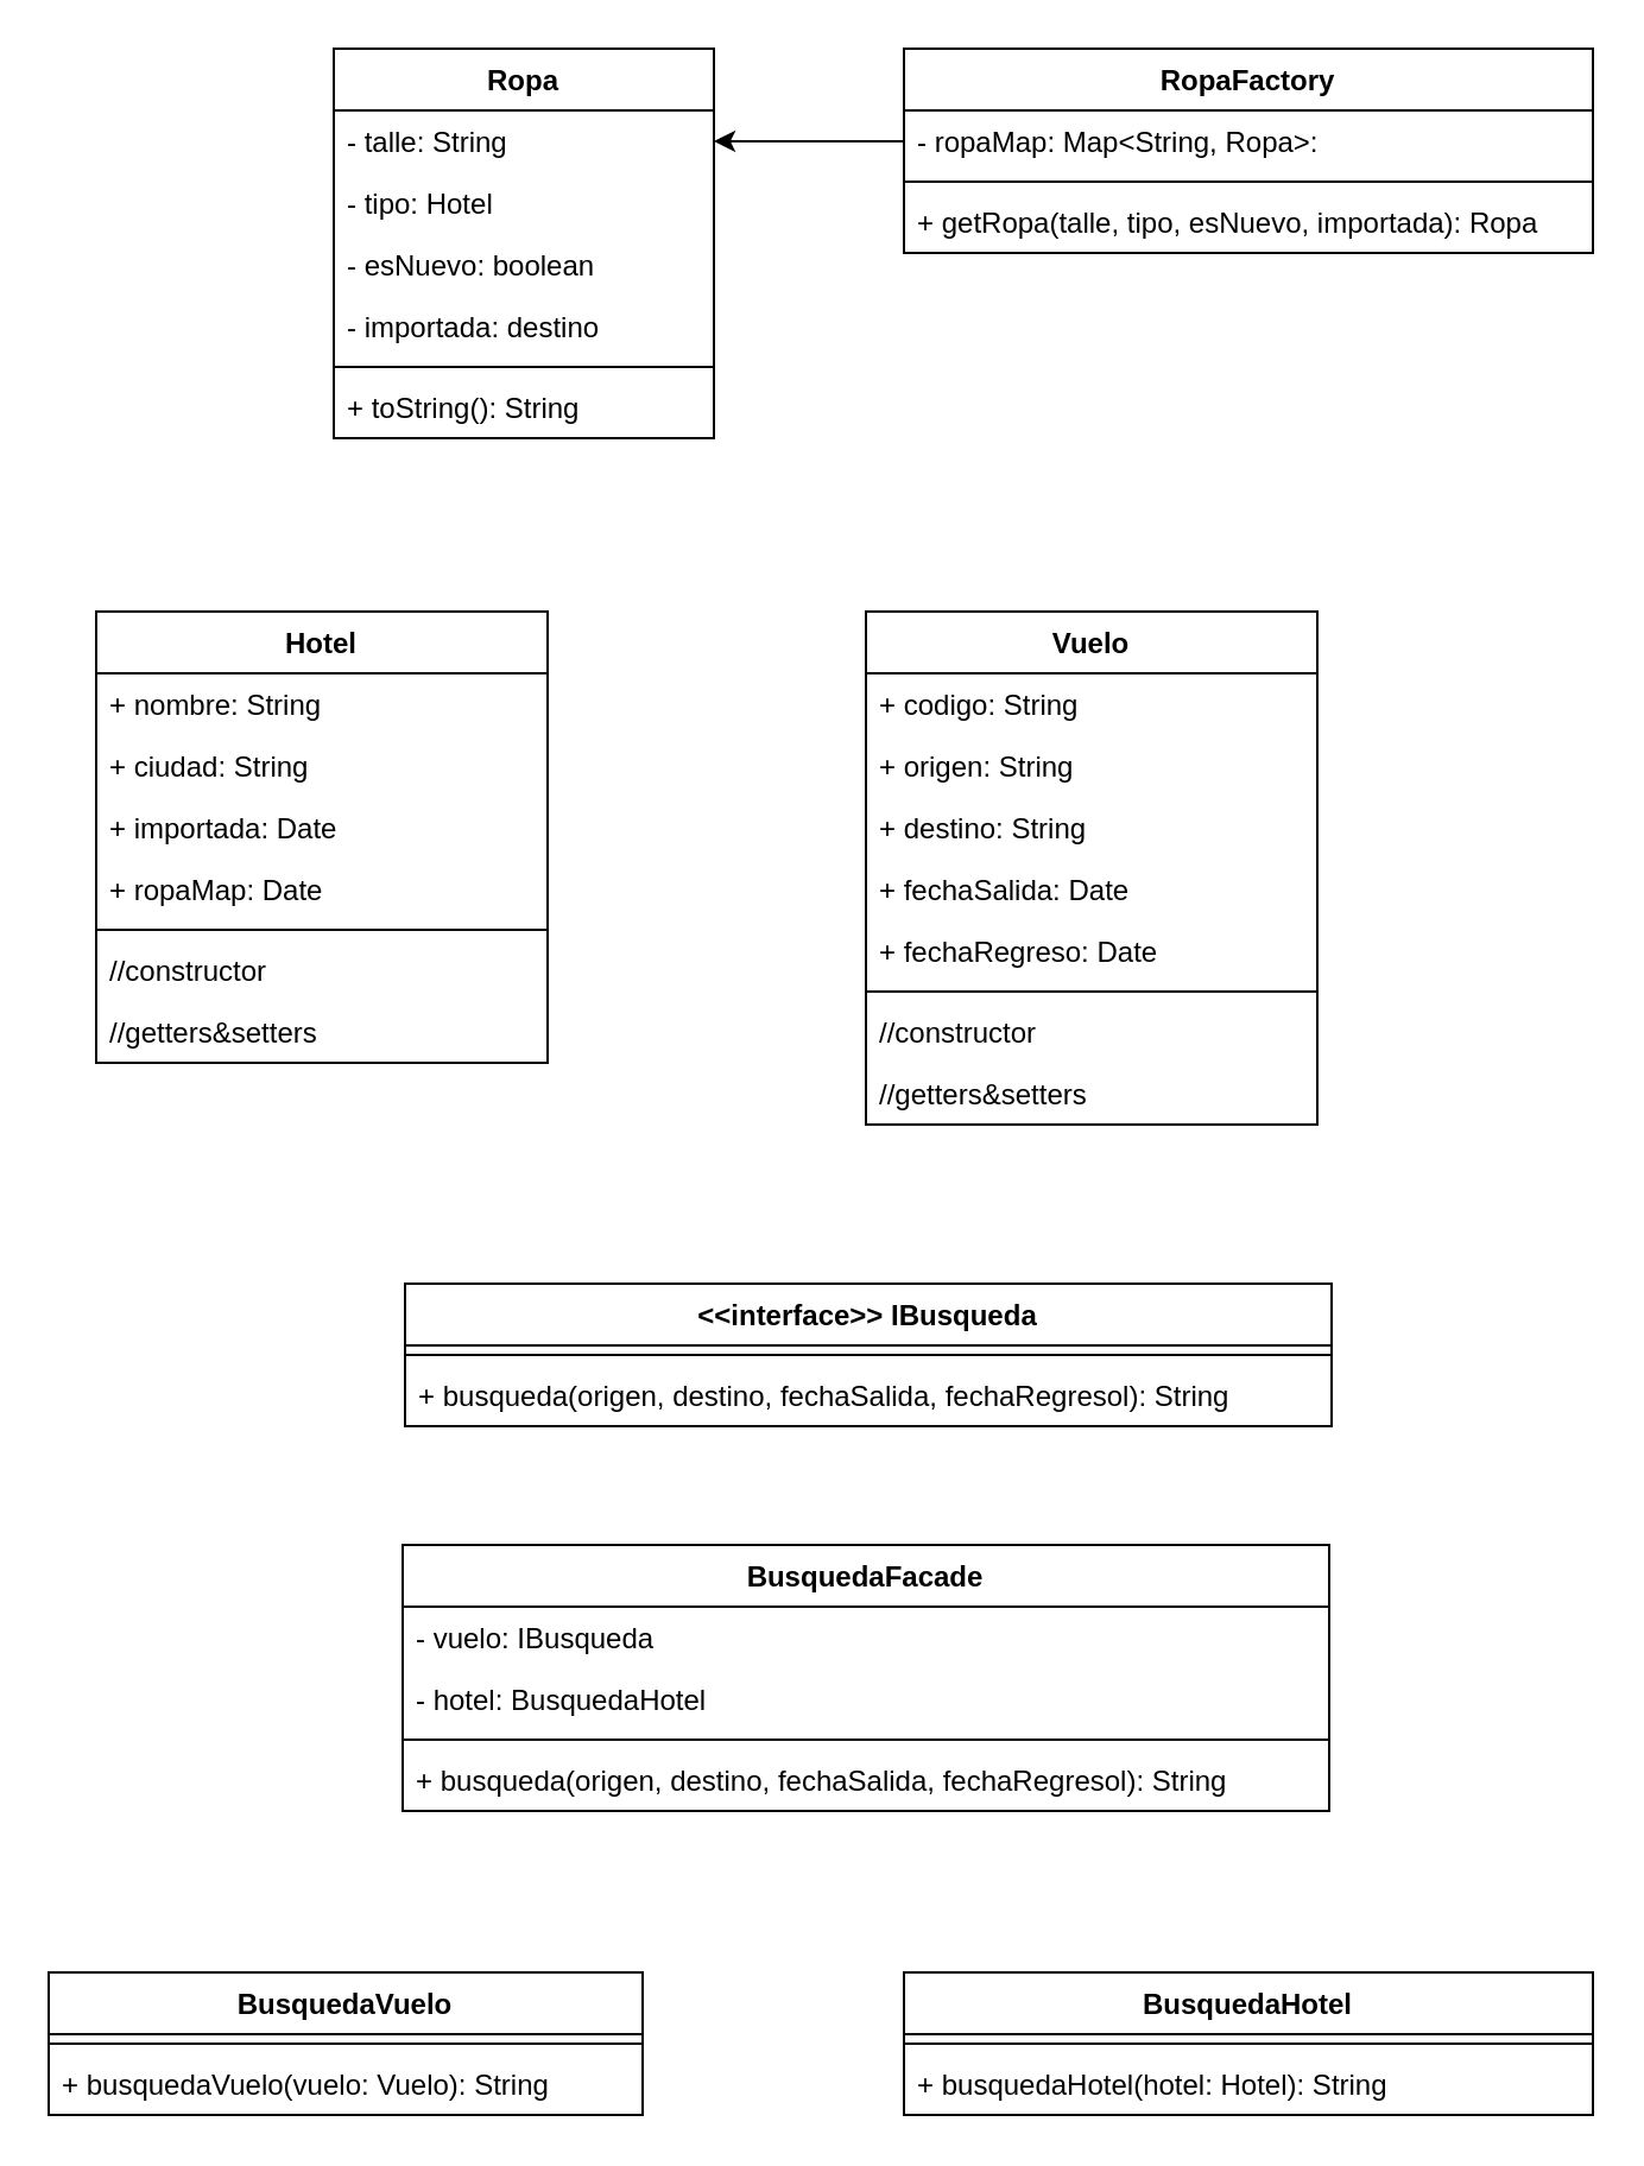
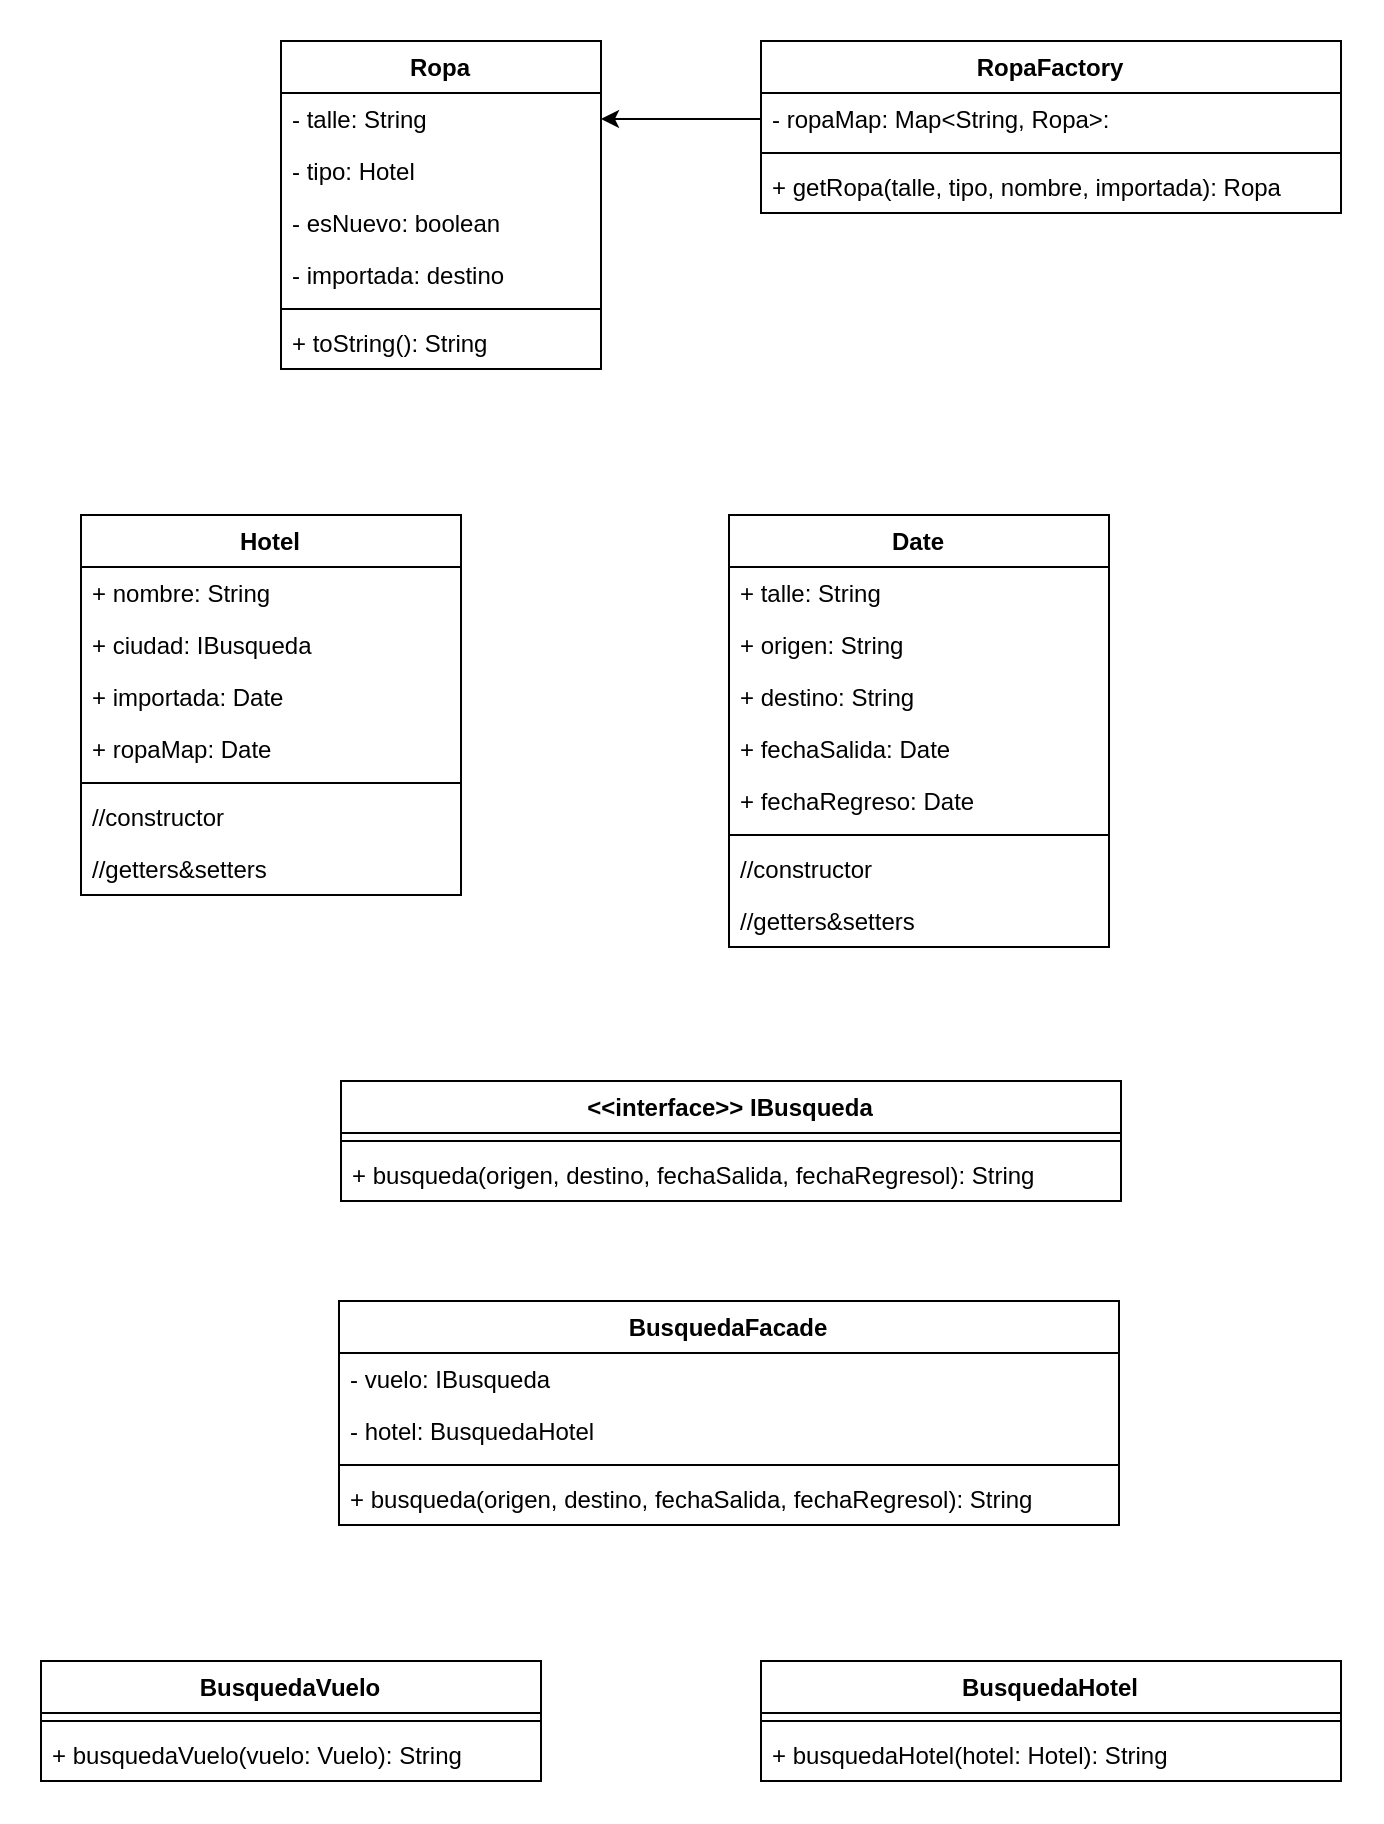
  <mxCell id="0" />
  <mxCell id="1" parent="0" />
  <mxCell id="2" value="Ropa" style="swimlane;fontStyle=1;align=center;verticalAlign=top;childLayout=stackLayout;horizontal=1;startSize=26;horizontalStack=0;resizeParent=1;resizeParentMax=0;resizeLast=0;collapsible=1;marginBottom=0;" vertex="1" parent="1"><mxGeometry x="140" y="20" width="160" height="164" as="geometry" /></mxCell>
  <mxCell id="3" value="- talle: String" style="text;strokeColor=none;fillColor=none;align=left;verticalAlign=top;spacingLeft=4;spacingRight=4;overflow=hidden;rotatable=0;points=[[0,0.5],[1,0.5]];portConstraint=eastwest;" vertex="1" parent="2"><mxGeometry y="26" width="160" height="26" as="geometry" /></mxCell>
  <mxCell id="4" value="- tipo: Hotel" style="text;strokeColor=none;fillColor=none;align=left;verticalAlign=top;spacingLeft=4;spacingRight=4;overflow=hidden;rotatable=0;points=[[0,0.5],[1,0.5]];portConstraint=eastwest;" vertex="1" parent="2"><mxGeometry y="52" width="160" height="26" as="geometry" /></mxCell>
  <mxCell id="5" value="- esNuevo: boolean" style="text;strokeColor=none;fillColor=none;align=left;verticalAlign=top;spacingLeft=4;spacingRight=4;overflow=hidden;rotatable=0;points=[[0,0.5],[1,0.5]];portConstraint=eastwest;" vertex="1" parent="2"><mxGeometry y="78" width="160" height="26" as="geometry" /></mxCell>
  <mxCell id="6" value="- importada: destino" style="text;strokeColor=none;fillColor=none;align=left;verticalAlign=top;spacingLeft=4;spacingRight=4;overflow=hidden;rotatable=0;points=[[0,0.5],[1,0.5]];portConstraint=eastwest;" vertex="1" parent="2"><mxGeometry y="104" width="160" height="26" as="geometry" /></mxCell>
  <mxCell id="7" value="" style="line;strokeWidth=1;fillColor=none;align=left;verticalAlign=middle;spacingTop=-1;spacingLeft=3;spacingRight=3;rotatable=0;labelPosition=right;points=[];portConstraint=eastwest;" vertex="1" parent="2"><mxGeometry y="130" width="160" height="8" as="geometry" /></mxCell>
  <mxCell id="8" value="+ toString(): String" style="text;strokeColor=none;fillColor=none;align=left;verticalAlign=top;spacingLeft=4;spacingRight=4;overflow=hidden;rotatable=0;points=[[0,0.5],[1,0.5]];portConstraint=eastwest;" vertex="1" parent="2"><mxGeometry y="138" width="160" height="26" as="geometry" /></mxCell>
  <mxCell id="9" value="RopaFactory" style="swimlane;fontStyle=1;align=center;verticalAlign=top;childLayout=stackLayout;horizontal=1;startSize=26;horizontalStack=0;resizeParent=1;resizeParentMax=0;resizeLast=0;collapsible=1;marginBottom=0;" vertex="1" parent="1"><mxGeometry x="380" y="20" width="290" height="86" as="geometry" /></mxCell>
  <mxCell id="10" value="- ropaMap: Map&lt;String, Ropa&gt;: " style="text;strokeColor=none;fillColor=none;align=left;verticalAlign=top;spacingLeft=4;spacingRight=4;overflow=hidden;rotatable=0;points=[[0,0.5],[1,0.5]];portConstraint=eastwest;" vertex="1" parent="9"><mxGeometry y="26" width="290" height="26" as="geometry" /></mxCell>
  <mxCell id="11" value="" style="line;strokeWidth=1;fillColor=none;align=left;verticalAlign=middle;spacingTop=-1;spacingLeft=3;spacingRight=3;rotatable=0;labelPosition=right;points=[];portConstraint=eastwest;" vertex="1" parent="9"><mxGeometry y="52" width="290" height="8" as="geometry" /></mxCell>
- <mxCell id="12" value="+ getRopa(talle, tipo, esNuevo, importada): Ropa" style="text;strokeColor=none;fillColor=none;align=left;verticalAlign=top;spacingLeft=4;spacingRight=4;overflow=hidden;rotatable=0;points=[[0,0.5],[1,0.5]];portConstraint=eastwest;" vertex="1" parent="9"><mxGeometry y="60" width="290" height="26" as="geometry" /></mxCell>
+ <mxCell id="12" value="+ getRopa(talle, tipo, nombre, importada): Ropa" style="text;strokeColor=none;fillColor=none;align=left;verticalAlign=top;spacingLeft=4;spacingRight=4;overflow=hidden;rotatable=0;points=[[0,0.5],[1,0.5]];portConstraint=eastwest;" vertex="1" parent="9"><mxGeometry y="60" width="290" height="26" as="geometry" /></mxCell>
  <mxCell id="13" style="edgeStyle=orthogonalEdgeStyle;rounded=0;orthogonalLoop=1;jettySize=auto;html=1;exitX=0;exitY=0.5;exitDx=0;exitDy=0;entryX=1;entryY=0.5;entryDx=0;entryDy=0;" edge="1" parent="1" source="10" target="3"><mxGeometry relative="1" as="geometry" /></mxCell>
  <mxCell id="14" value="&lt;&lt;interface&gt;&gt; IBusqueda" style="swimlane;fontStyle=1;align=center;verticalAlign=top;childLayout=stackLayout;horizontal=1;startSize=26;horizontalStack=0;resizeParent=1;resizeParentMax=0;resizeLast=0;collapsible=1;marginBottom=0;" vertex="1" parent="1"><mxGeometry x="170" y="540" width="390" height="60" as="geometry" /></mxCell>
  <mxCell id="15" value="" style="line;strokeWidth=1;fillColor=none;align=left;verticalAlign=middle;spacingTop=-1;spacingLeft=3;spacingRight=3;rotatable=0;labelPosition=right;points=[];portConstraint=eastwest;" vertex="1" parent="14"><mxGeometry y="26" width="390" height="8" as="geometry" /></mxCell>
  <mxCell id="16" value="+ busqueda(origen, destino, fechaSalida, fechaRegresol): String" style="text;strokeColor=none;fillColor=none;align=left;verticalAlign=top;spacingLeft=4;spacingRight=4;overflow=hidden;rotatable=0;points=[[0,0.5],[1,0.5]];portConstraint=eastwest;" vertex="1" parent="14"><mxGeometry y="34" width="390" height="26" as="geometry" /></mxCell>
  <mxCell id="17" value="Hotel" style="swimlane;fontStyle=1;align=center;verticalAlign=top;childLayout=stackLayout;horizontal=1;startSize=26;horizontalStack=0;resizeParent=1;resizeParentMax=0;resizeLast=0;collapsible=1;marginBottom=0;" vertex="1" parent="1"><mxGeometry x="40" y="257" width="190" height="190" as="geometry" /></mxCell>
  <mxCell id="18" value="+ nombre: String" style="text;strokeColor=none;fillColor=none;align=left;verticalAlign=top;spacingLeft=4;spacingRight=4;overflow=hidden;rotatable=0;points=[[0,0.5],[1,0.5]];portConstraint=eastwest;" vertex="1" parent="17"><mxGeometry y="26" width="190" height="26" as="geometry" /></mxCell>
- <mxCell id="19" value="+ ciudad: String" style="text;strokeColor=none;fillColor=none;align=left;verticalAlign=top;spacingLeft=4;spacingRight=4;overflow=hidden;rotatable=0;points=[[0,0.5],[1,0.5]];portConstraint=eastwest;" vertex="1" parent="17"><mxGeometry y="52" width="190" height="26" as="geometry" /></mxCell>
+ <mxCell id="19" value="+ ciudad: IBusqueda" style="text;strokeColor=none;fillColor=none;align=left;verticalAlign=top;spacingLeft=4;spacingRight=4;overflow=hidden;rotatable=0;points=[[0,0.5],[1,0.5]];portConstraint=eastwest;" vertex="1" parent="17"><mxGeometry y="52" width="190" height="26" as="geometry" /></mxCell>
  <mxCell id="20" value="+ importada: Date" style="text;strokeColor=none;fillColor=none;align=left;verticalAlign=top;spacingLeft=4;spacingRight=4;overflow=hidden;rotatable=0;points=[[0,0.5],[1,0.5]];portConstraint=eastwest;" vertex="1" parent="17"><mxGeometry y="78" width="190" height="26" as="geometry" /></mxCell>
  <mxCell id="21" value="+ ropaMap: Date" style="text;strokeColor=none;fillColor=none;align=left;verticalAlign=top;spacingLeft=4;spacingRight=4;overflow=hidden;rotatable=0;points=[[0,0.5],[1,0.5]];portConstraint=eastwest;" vertex="1" parent="17"><mxGeometry y="104" width="190" height="26" as="geometry" /></mxCell>
  <mxCell id="22" value="" style="line;strokeWidth=1;fillColor=none;align=left;verticalAlign=middle;spacingTop=-1;spacingLeft=3;spacingRight=3;rotatable=0;labelPosition=right;points=[];portConstraint=eastwest;" vertex="1" parent="17"><mxGeometry y="130" width="190" height="8" as="geometry" /></mxCell>
  <mxCell id="23" value="//constructor" style="text;strokeColor=none;fillColor=none;align=left;verticalAlign=top;spacingLeft=4;spacingRight=4;overflow=hidden;rotatable=0;points=[[0,0.5],[1,0.5]];portConstraint=eastwest;" vertex="1" parent="17"><mxGeometry y="138" width="190" height="26" as="geometry" /></mxCell>
  <mxCell id="24" value="//getters&amp;setters" style="text;strokeColor=none;fillColor=none;align=left;verticalAlign=top;spacingLeft=4;spacingRight=4;overflow=hidden;rotatable=0;points=[[0,0.5],[1,0.5]];portConstraint=eastwest;" vertex="1" parent="17"><mxGeometry y="164" width="190" height="26" as="geometry" /></mxCell>
- <mxCell id="25" value="Vuelo" style="swimlane;fontStyle=1;align=center;verticalAlign=top;childLayout=stackLayout;horizontal=1;startSize=26;horizontalStack=0;resizeParent=1;resizeParentMax=0;resizeLast=0;collapsible=1;marginBottom=0;" vertex="1" parent="1"><mxGeometry x="364" y="257" width="190" height="216" as="geometry" /></mxCell>
- <mxCell id="26" value="+ codigo: String" style="text;strokeColor=none;fillColor=none;align=left;verticalAlign=top;spacingLeft=4;spacingRight=4;overflow=hidden;rotatable=0;points=[[0,0.5],[1,0.5]];portConstraint=eastwest;" vertex="1" parent="25"><mxGeometry y="26" width="190" height="26" as="geometry" /></mxCell>
+ <mxCell id="25" value="Date" style="swimlane;fontStyle=1;align=center;verticalAlign=top;childLayout=stackLayout;horizontal=1;startSize=26;horizontalStack=0;resizeParent=1;resizeParentMax=0;resizeLast=0;collapsible=1;marginBottom=0;" vertex="1" parent="1"><mxGeometry x="364" y="257" width="190" height="216" as="geometry" /></mxCell>
+ <mxCell id="26" value="+ talle: String" style="text;strokeColor=none;fillColor=none;align=left;verticalAlign=top;spacingLeft=4;spacingRight=4;overflow=hidden;rotatable=0;points=[[0,0.5],[1,0.5]];portConstraint=eastwest;" vertex="1" parent="25"><mxGeometry y="26" width="190" height="26" as="geometry" /></mxCell>
  <mxCell id="27" value="+ origen: String" style="text;strokeColor=none;fillColor=none;align=left;verticalAlign=top;spacingLeft=4;spacingRight=4;overflow=hidden;rotatable=0;points=[[0,0.5],[1,0.5]];portConstraint=eastwest;" vertex="1" parent="25"><mxGeometry y="52" width="190" height="26" as="geometry" /></mxCell>
  <mxCell id="28" value="+ destino: String" style="text;strokeColor=none;fillColor=none;align=left;verticalAlign=top;spacingLeft=4;spacingRight=4;overflow=hidden;rotatable=0;points=[[0,0.5],[1,0.5]];portConstraint=eastwest;" vertex="1" parent="25"><mxGeometry y="78" width="190" height="26" as="geometry" /></mxCell>
  <mxCell id="29" value="+ fechaSalida: Date" style="text;strokeColor=none;fillColor=none;align=left;verticalAlign=top;spacingLeft=4;spacingRight=4;overflow=hidden;rotatable=0;points=[[0,0.5],[1,0.5]];portConstraint=eastwest;" vertex="1" parent="25"><mxGeometry y="104" width="190" height="26" as="geometry" /></mxCell>
  <mxCell id="30" value="+ fechaRegreso: Date" style="text;strokeColor=none;fillColor=none;align=left;verticalAlign=top;spacingLeft=4;spacingRight=4;overflow=hidden;rotatable=0;points=[[0,0.5],[1,0.5]];portConstraint=eastwest;" vertex="1" parent="25"><mxGeometry y="130" width="190" height="26" as="geometry" /></mxCell>
  <mxCell id="31" value="" style="line;strokeWidth=1;fillColor=none;align=left;verticalAlign=middle;spacingTop=-1;spacingLeft=3;spacingRight=3;rotatable=0;labelPosition=right;points=[];portConstraint=eastwest;" vertex="1" parent="25"><mxGeometry y="156" width="190" height="8" as="geometry" /></mxCell>
  <mxCell id="32" value="//constructor" style="text;strokeColor=none;fillColor=none;align=left;verticalAlign=top;spacingLeft=4;spacingRight=4;overflow=hidden;rotatable=0;points=[[0,0.5],[1,0.5]];portConstraint=eastwest;" vertex="1" parent="25"><mxGeometry y="164" width="190" height="26" as="geometry" /></mxCell>
  <mxCell id="33" value="//getters&amp;setters" style="text;strokeColor=none;fillColor=none;align=left;verticalAlign=top;spacingLeft=4;spacingRight=4;overflow=hidden;rotatable=0;points=[[0,0.5],[1,0.5]];portConstraint=eastwest;" vertex="1" parent="25"><mxGeometry y="190" width="190" height="26" as="geometry" /></mxCell>
  <mxCell id="34" value="BusquedaVuelo" style="swimlane;fontStyle=1;align=center;verticalAlign=top;childLayout=stackLayout;horizontal=1;startSize=26;horizontalStack=0;resizeParent=1;resizeParentMax=0;resizeLast=0;collapsible=1;marginBottom=0;" vertex="1" parent="1"><mxGeometry x="20" y="830" width="250" height="60" as="geometry" /></mxCell>
  <mxCell id="35" value="" style="line;strokeWidth=1;fillColor=none;align=left;verticalAlign=middle;spacingTop=-1;spacingLeft=3;spacingRight=3;rotatable=0;labelPosition=right;points=[];portConstraint=eastwest;" vertex="1" parent="34"><mxGeometry y="26" width="250" height="8" as="geometry" /></mxCell>
  <mxCell id="36" value="+ busquedaVuelo(vuelo: Vuelo): String" style="text;strokeColor=none;fillColor=none;align=left;verticalAlign=top;spacingLeft=4;spacingRight=4;overflow=hidden;rotatable=0;points=[[0,0.5],[1,0.5]];portConstraint=eastwest;" vertex="1" parent="34"><mxGeometry y="34" width="250" height="26" as="geometry" /></mxCell>
  <mxCell id="37" value="BusquedaHotel" style="swimlane;fontStyle=1;align=center;verticalAlign=top;childLayout=stackLayout;horizontal=1;startSize=26;horizontalStack=0;resizeParent=1;resizeParentMax=0;resizeLast=0;collapsible=1;marginBottom=0;" vertex="1" parent="1"><mxGeometry x="380" y="830" width="290" height="60" as="geometry" /></mxCell>
  <mxCell id="38" value="" style="line;strokeWidth=1;fillColor=none;align=left;verticalAlign=middle;spacingTop=-1;spacingLeft=3;spacingRight=3;rotatable=0;labelPosition=right;points=[];portConstraint=eastwest;" vertex="1" parent="37"><mxGeometry y="26" width="290" height="8" as="geometry" /></mxCell>
  <mxCell id="39" value="+ busquedaHotel(hotel: Hotel): String" style="text;strokeColor=none;fillColor=none;align=left;verticalAlign=top;spacingLeft=4;spacingRight=4;overflow=hidden;rotatable=0;points=[[0,0.5],[1,0.5]];portConstraint=eastwest;" vertex="1" parent="37"><mxGeometry y="34" width="290" height="26" as="geometry" /></mxCell>
  <mxCell id="40" value="BusquedaFacade" style="swimlane;fontStyle=1;align=center;verticalAlign=top;childLayout=stackLayout;horizontal=1;startSize=26;horizontalStack=0;resizeParent=1;resizeParentMax=0;resizeLast=0;collapsible=1;marginBottom=0;" vertex="1" parent="1"><mxGeometry x="169" y="650" width="390" height="112" as="geometry" /></mxCell>
  <mxCell id="41" value="- vuelo: IBusqueda" style="text;strokeColor=none;fillColor=none;align=left;verticalAlign=top;spacingLeft=4;spacingRight=4;overflow=hidden;rotatable=0;points=[[0,0.5],[1,0.5]];portConstraint=eastwest;" vertex="1" parent="40"><mxGeometry y="26" width="390" height="26" as="geometry" /></mxCell>
  <mxCell id="42" value="- hotel: BusquedaHotel" style="text;strokeColor=none;fillColor=none;align=left;verticalAlign=top;spacingLeft=4;spacingRight=4;overflow=hidden;rotatable=0;points=[[0,0.5],[1,0.5]];portConstraint=eastwest;" vertex="1" parent="40"><mxGeometry y="52" width="390" height="26" as="geometry" /></mxCell>
  <mxCell id="43" value="" style="line;strokeWidth=1;fillColor=none;align=left;verticalAlign=middle;spacingTop=-1;spacingLeft=3;spacingRight=3;rotatable=0;labelPosition=right;points=[];portConstraint=eastwest;" vertex="1" parent="40"><mxGeometry y="78" width="390" height="8" as="geometry" /></mxCell>
  <mxCell id="44" value="+ busqueda(origen, destino, fechaSalida, fechaRegresol): String" style="text;strokeColor=none;fillColor=none;align=left;verticalAlign=top;spacingLeft=4;spacingRight=4;overflow=hidden;rotatable=0;points=[[0,0.5],[1,0.5]];portConstraint=eastwest;" vertex="1" parent="40"><mxGeometry y="86" width="390" height="26" as="geometry" /></mxCell>
